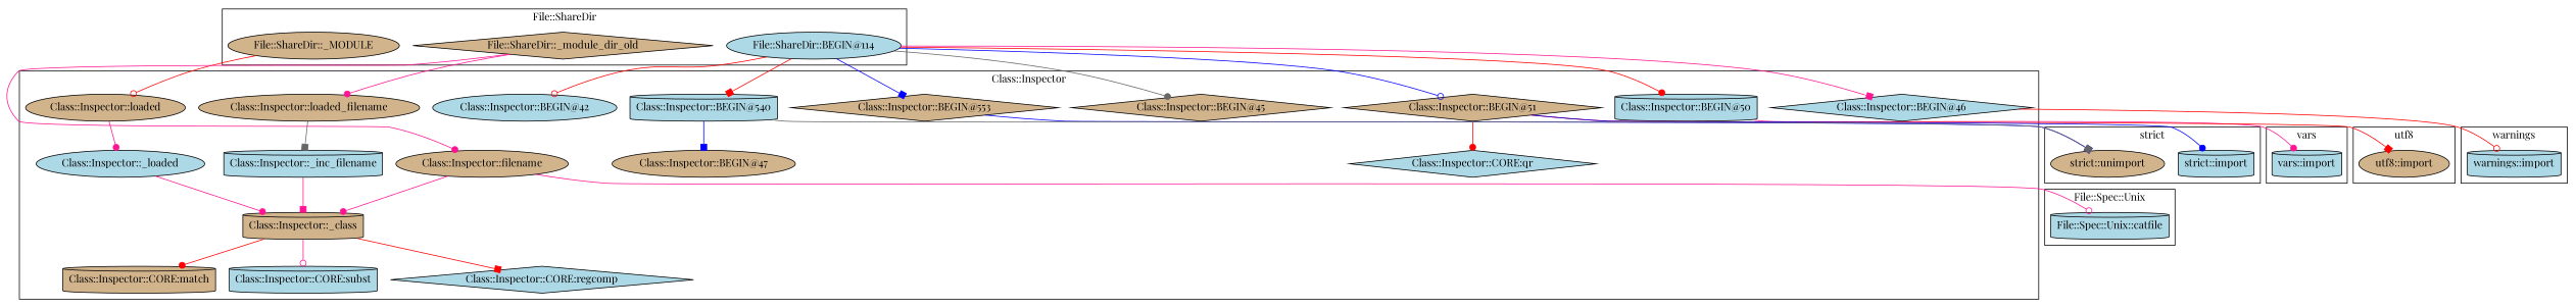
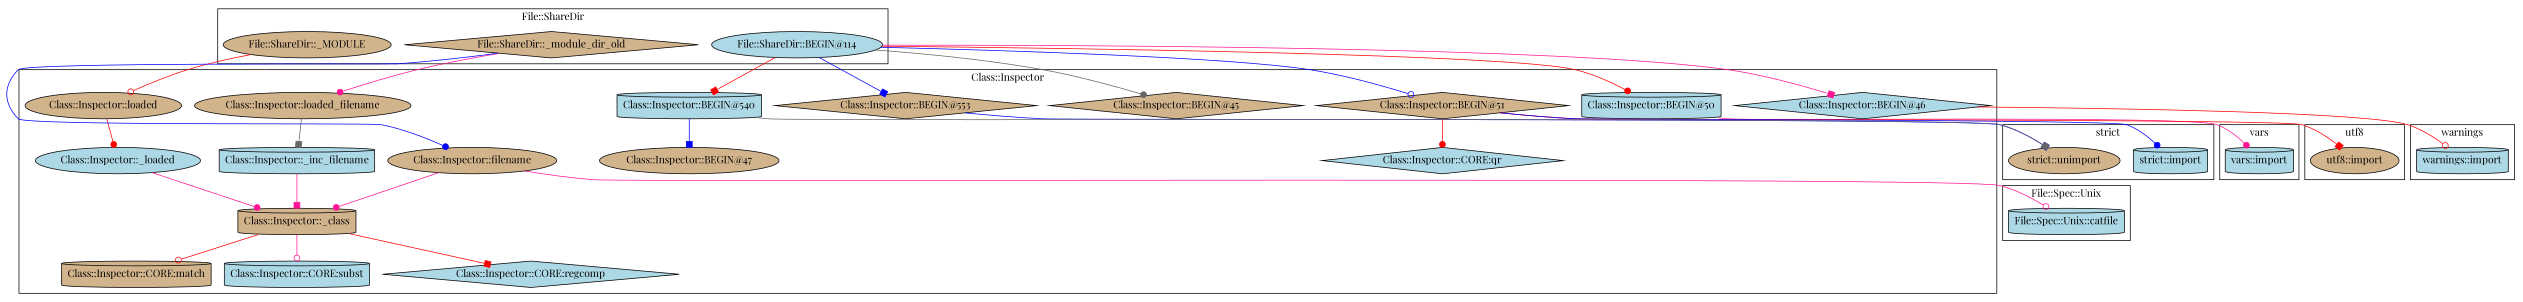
  digraph {
    fontname="Playfair Display"
    node [fillcolor=lightblue fontname="Playfair Display" shape=cylinder style=filled]
    edge [arrowhead=box color=deeppink fontname="Playfair Display"]
    "Class::Inspector::CORE:match" [fillcolor=tan]
    "Class::Inspector::loaded_filename" [fillcolor=tan shape=ellipse]
    "Class::Inspector::BEGIN@553" [fillcolor=tan shape=diamond]
    "Class::Inspector::loaded" [fillcolor=tan shape=ellipse]
    "Class::Inspector::BEGIN@45" [fillcolor=tan shape=diamond]
    "Class::Inspector::BEGIN@50"
    "Class::Inspector::filename" [fillcolor=tan shape=ellipse]
    "Class::Inspector::BEGIN@51" [fillcolor=tan shape=diamond]
    "Class::Inspector::CORE:qr" [shape=diamond]
    "Class::Inspector::BEGIN@540"
-   "Class::Inspector::BEGIN@42" [shape=ellipse]
    "Class::Inspector::CORE:subst"
    "Class::Inspector::CORE:regcomp" [shape=diamond]
    "Class::Inspector::_inc_filename"
    "Class::Inspector::BEGIN@47" [fillcolor=tan shape=ellipse]
    "Class::Inspector::_class" [fillcolor=tan]
    "Class::Inspector::BEGIN@46" [shape=diamond]
    "Class::Inspector::_loaded" [shape=ellipse]
    "utf8::import" [fillcolor=tan shape=ellipse]
    "File::ShareDir::_MODULE" [fillcolor=tan shape=ellipse]
    "File::ShareDir::BEGIN@114" [shape=ellipse]
    "File::ShareDir::_module_dir_old" [fillcolor=tan shape=diamond]
    "warnings::import"
    "vars::import"
    "strict::import"
    "strict::unimport" [fillcolor=tan shape=ellipse]
    "File::Spec::Unix::catfile"
    subgraph cluster_1 {
      label="Class::Inspector"
      "Class::Inspector::CORE:match"
      "Class::Inspector::loaded_filename"
      "Class::Inspector::BEGIN@553"
      "Class::Inspector::loaded"
      "Class::Inspector::BEGIN@45"
      "Class::Inspector::BEGIN@50"
      "Class::Inspector::filename"
      "Class::Inspector::BEGIN@51"
      "Class::Inspector::CORE:qr"
      "Class::Inspector::BEGIN@540"
-     "Class::Inspector::BEGIN@42"
      "Class::Inspector::CORE:subst"
      "Class::Inspector::CORE:regcomp"
      "Class::Inspector::_inc_filename"
      "Class::Inspector::BEGIN@47"
      "Class::Inspector::_class"
      "Class::Inspector::BEGIN@46"
      "Class::Inspector::_loaded"
    }
    subgraph cluster_2 {
      label=utf8
      "utf8::import"
    }
    subgraph cluster_3 {
      label="File::ShareDir"
      "File::ShareDir::_MODULE"
      "File::ShareDir::BEGIN@114"
      "File::ShareDir::_module_dir_old"
    }
    subgraph cluster_4 {
      label=warnings
      "warnings::import"
    }
    subgraph cluster_5 {
      label=vars
      "vars::import"
    }
    subgraph cluster_6 {
      label="strict"
      "strict::import"
      "strict::unimport"
    }
    subgraph cluster_7 {
      label="File::Spec::Unix"
      "File::Spec::Unix::catfile"
    }
    "Class::Inspector::loaded_filename" -> "Class::Inspector::_inc_filename" [color=gray40]
    "Class::Inspector::BEGIN@553" -> "strict::unimport" [color=blue]
-   "Class::Inspector::loaded" -> "Class::Inspector::_loaded" [arrowhead=dot]
+   "Class::Inspector::loaded" -> "Class::Inspector::_loaded" [arrowhead=dot color=red]
    "Class::Inspector::BEGIN@50" -> "vars::import" [arrowhead=dot]
    "Class::Inspector::filename" -> "Class::Inspector::_class" [arrowhead=dot]
    "Class::Inspector::filename" -> "File::Spec::Unix::catfile" [arrowhead=odot]
    "Class::Inspector::BEGIN@51" -> "Class::Inspector::CORE:qr" [arrowhead=dot color=red]
    "Class::Inspector::BEGIN@51" -> "utf8::import" [color=red]
    "Class::Inspector::BEGIN@51" -> "strict::import" [arrowhead=dot color=blue]
    "Class::Inspector::BEGIN@540" -> "Class::Inspector::BEGIN@47" [color=blue]
    "Class::Inspector::BEGIN@540" -> "strict::unimport" [color=gray40]
    "Class::Inspector::_inc_filename" -> "Class::Inspector::_class"
-   "Class::Inspector::_class" -> "Class::Inspector::CORE:match" [arrowhead=dot color=red]
+   "Class::Inspector::_class" -> "Class::Inspector::CORE:match" [arrowhead=odot color=red]
    "Class::Inspector::_class" -> "Class::Inspector::CORE:subst" [arrowhead=odot]
    "Class::Inspector::_class" -> "Class::Inspector::CORE:regcomp" [color=red]
    "Class::Inspector::BEGIN@46" -> "warnings::import" [arrowhead=odot color=red]
    "Class::Inspector::_loaded" -> "Class::Inspector::_class" [arrowhead=dot]
    "File::ShareDir::_MODULE" -> "Class::Inspector::loaded" [arrowhead=odot color=red]
    "File::ShareDir::BEGIN@114" -> "Class::Inspector::BEGIN@553" [color=blue]
    "File::ShareDir::BEGIN@114" -> "Class::Inspector::BEGIN@45" [arrowhead=dot color=gray40]
    "File::ShareDir::BEGIN@114" -> "Class::Inspector::BEGIN@50" [arrowhead=dot color=red]
    "File::ShareDir::BEGIN@114" -> "Class::Inspector::BEGIN@51" [arrowhead=odot color=blue]
    "File::ShareDir::BEGIN@114" -> "Class::Inspector::BEGIN@540" [color=red]
-   "File::ShareDir::BEGIN@114" -> "Class::Inspector::BEGIN@42" [arrowhead=odot color=red]
    "File::ShareDir::BEGIN@114" -> "Class::Inspector::BEGIN@46"
    "File::ShareDir::_module_dir_old" -> "Class::Inspector::loaded_filename" [arrowhead=dot]
-   "File::ShareDir::_module_dir_old" -> "Class::Inspector::filename" [arrowhead=dot]
+   "File::ShareDir::_module_dir_old" -> "Class::Inspector::filename" [arrowhead=dot color=blue]
  }
